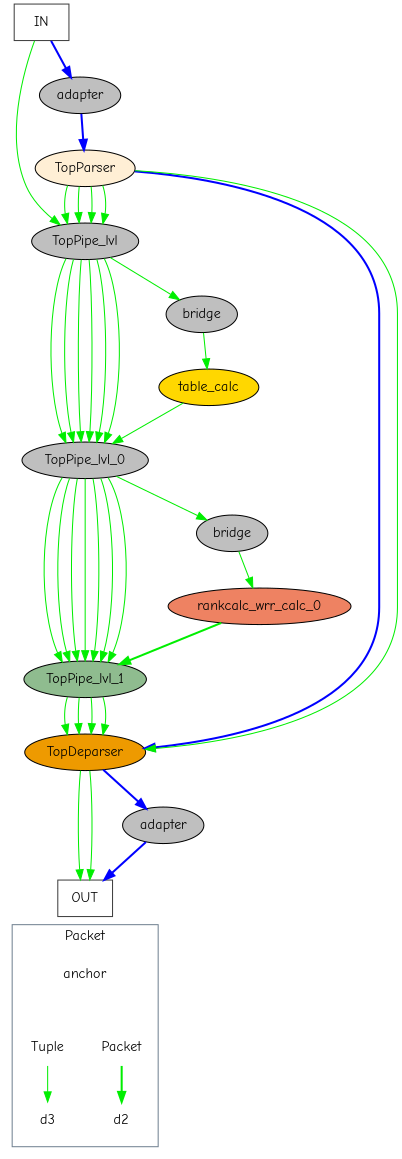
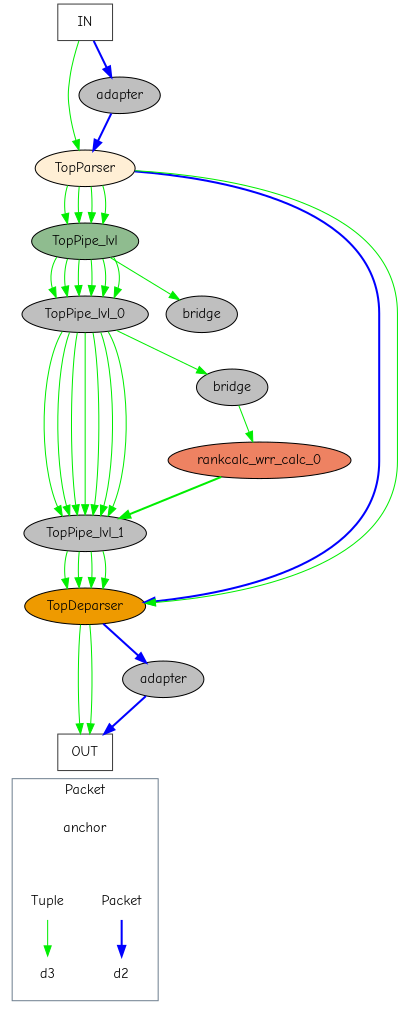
  digraph {
    fontname="Comic Neue"
    rankdir=TB
    node [fontname="Comic Neue" style=filled]
    edge [color=green2 fontname="Comic Neue"]
    n1 [label=Tuple shape=plaintext style=""]
    d3 [shape=plaintext style=""]
    n3 [label=Packet shape=plaintext style=""]
    d2 [shape=plaintext style=""]
    anchor [shape=plaintext style=""]
    n6 [color=gray24 label=IN shape=box style=""]
    TopParser [fillcolor=papayawhip]
    n8 [fillcolor=gray75 label=adapter]
-   TopPipe_lvl [fillcolor=gray75]
+   TopPipe_lvl [fillcolor=darkseagreen]
    TopDeparser [fillcolor=orange2]
    n11 [color=gray24 label=OUT shape=box style=""]
    TopPipe_lvl_0 [fillcolor=gray75]
    n13 [fillcolor=gray75 label=bridge]
    n14 [fillcolor=gray75 label=adapter]
-   TopPipe_lvl_1 [fillcolor=darkseagreen]
+   TopPipe_lvl_1 [fillcolor=gray75]
    n16 [fillcolor=gray75 label=bridge]
-   table_calc [fillcolor=gold]
    rankcalc_wrr_calc_0 [fillcolor=salmon2]
    subgraph cluster_1 {
      color=SlateGray
      label=Packet
      n1
      d3
      n3
      d2
      anchor
    }
    n1 -> d3
-   n3 -> d2 [style=bold]
+   n3 -> d2 [color=blue style=bold]
    anchor -> n1 [style=invis color=""]
    anchor -> n3 [style=invis color=""]
-   n6 -> TopPipe_lvl
+   n6 -> TopParser
    n6 -> n8 [color=blue style=bold]
    TopParser -> TopPipe_lvl
    TopParser -> TopPipe_lvl
    TopParser -> TopPipe_lvl
    TopParser -> TopPipe_lvl
    TopParser -> TopDeparser [color=blue style=bold]
    TopParser -> TopDeparser
    n8 -> TopParser [color=blue style=bold]
    TopPipe_lvl -> TopPipe_lvl_0
    TopPipe_lvl -> TopPipe_lvl_0
    TopPipe_lvl -> TopPipe_lvl_0
    TopPipe_lvl -> TopPipe_lvl_0
    TopPipe_lvl -> TopPipe_lvl_0
    TopPipe_lvl -> TopPipe_lvl_0
    TopPipe_lvl -> n13
    TopDeparser -> n11
    TopDeparser -> n11
    TopDeparser -> n14 [color=blue style=bold]
    n11 -> anchor [style=invis color=""]
    TopPipe_lvl_0 -> TopPipe_lvl_1
    TopPipe_lvl_0 -> TopPipe_lvl_1
    TopPipe_lvl_0 -> TopPipe_lvl_1
    TopPipe_lvl_0 -> TopPipe_lvl_1
    TopPipe_lvl_0 -> TopPipe_lvl_1
    TopPipe_lvl_0 -> TopPipe_lvl_1
    TopPipe_lvl_0 -> TopPipe_lvl_1
    TopPipe_lvl_0 -> n16
-   n13 -> table_calc
    n14 -> n11 [color=blue style=bold]
    TopPipe_lvl_1 -> TopDeparser
    TopPipe_lvl_1 -> TopDeparser
    TopPipe_lvl_1 -> TopDeparser
    TopPipe_lvl_1 -> TopDeparser
    n16 -> rankcalc_wrr_calc_0
-   table_calc -> TopPipe_lvl_0
    rankcalc_wrr_calc_0 -> TopPipe_lvl_1 [style=bold]
  }
